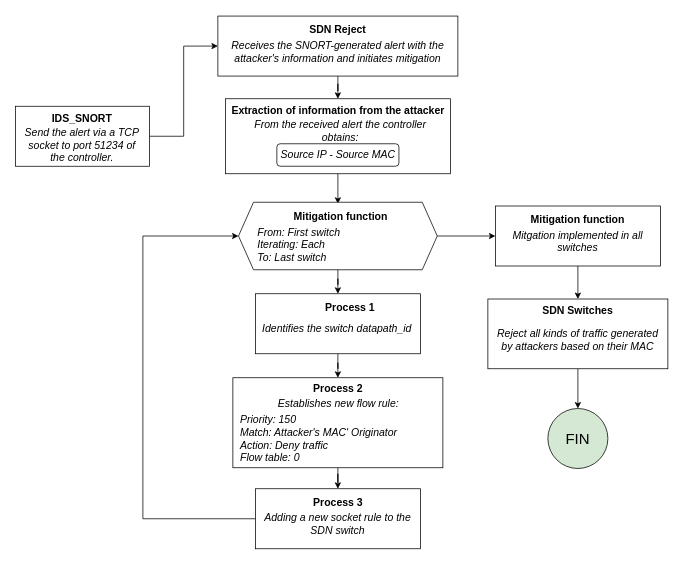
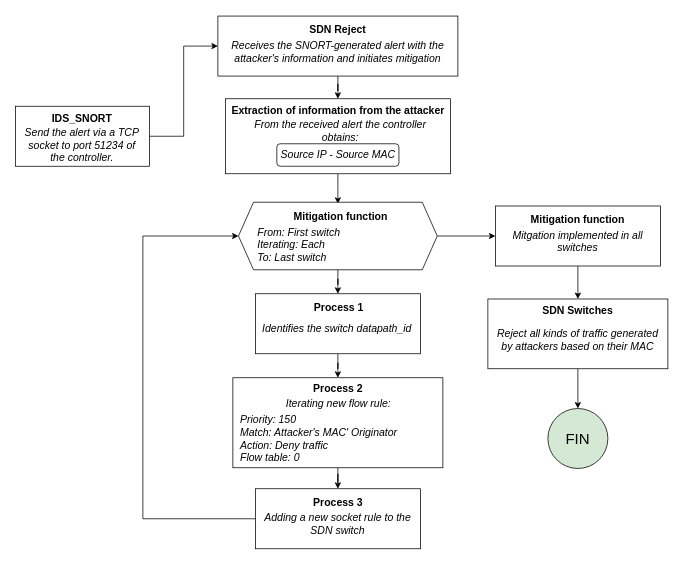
  <mxCell id="0" />
  <mxCell id="1" parent="0" />
  <mxCell id="2" style="edgeStyle=orthogonalEdgeStyle;rounded=0;orthogonalLoop=1;jettySize=auto;html=1;entryX=0;entryY=0.5;entryDx=0;entryDy=0;" parent="1" source="3" target="7" edge="1"><mxGeometry relative="1" as="geometry" /></mxCell>
  <mxCell id="3" value="" style="rounded=0;whiteSpace=wrap;html=1;" parent="1" vertex="1"><mxGeometry x="20" y="141" width="178.76" height="80" as="geometry" /></mxCell>
  <mxCell id="4" value="&lt;span style=&quot;font-size: 14px;&quot;&gt;&lt;b&gt;IDS_SNORT&lt;/b&gt;&lt;/span&gt;" style="text;html=1;align=center;verticalAlign=middle;whiteSpace=wrap;rounded=0;fontFamily=Helvetica;fontSize=26;fontColor=default;" parent="1" vertex="1"><mxGeometry x="50.19" y="143.75" width="118.38" height="20" as="geometry" /></mxCell>
  <mxCell id="5" value="&lt;div&gt;&lt;span style=&quot;font-size: 14px; font-weight: 400;&quot;&gt;&lt;i&gt;Send the alert via a TCP socket to port 51234 of the controller.&lt;/i&gt;&lt;/span&gt;&lt;/div&gt;&lt;div&gt;&lt;br&gt;&lt;/div&gt;" style="text;whiteSpace=wrap;html=1;align=center;fontStyle=1;fontSize=10;" parent="1" vertex="1"><mxGeometry x="29.38" y="160.75" width="160" height="40.5" as="geometry" /></mxCell>
  <mxCell id="6" value="" style="edgeStyle=orthogonalEdgeStyle;rounded=0;orthogonalLoop=1;jettySize=auto;html=1;" parent="1" source="7" target="11" edge="1"><mxGeometry relative="1" as="geometry" /></mxCell>
  <mxCell id="7" value="" style="rounded=0;whiteSpace=wrap;html=1;" parent="1" vertex="1"><mxGeometry x="290" y="20.75" width="320" height="80" as="geometry" /></mxCell>
  <mxCell id="8" value="&lt;span style=&quot;font-size: 14px;&quot;&gt;&lt;b&gt;SDN Reject&lt;/b&gt;&lt;/span&gt;" style="text;html=1;align=center;verticalAlign=middle;whiteSpace=wrap;rounded=0;fontFamily=Helvetica;fontSize=26;fontColor=default;" parent="1" vertex="1"><mxGeometry x="390.81" y="24.75" width="118.38" height="20" as="geometry" /></mxCell>
  <mxCell id="9" value="&lt;div&gt;&lt;span style=&quot;font-size: 14px; font-weight: 400;&quot;&gt;&lt;i&gt;Receives the SNORT-generated alert with the attacker's information and initiates mitigation&lt;/i&gt;&lt;/span&gt;&lt;/div&gt;&lt;div&gt;&lt;br&gt;&lt;/div&gt;" style="text;whiteSpace=wrap;html=1;align=center;fontStyle=1;fontSize=10;" parent="1" vertex="1"><mxGeometry x="299.99" y="44.75" width="300" height="50" as="geometry" /></mxCell>
  <mxCell id="10" value="" style="edgeStyle=orthogonalEdgeStyle;rounded=0;orthogonalLoop=1;jettySize=auto;html=1;" parent="1" source="11" edge="1"><mxGeometry relative="1" as="geometry"><mxPoint x="450.01" y="271" as="targetPoint" /></mxGeometry></mxCell>
  <mxCell id="11" value="" style="rounded=0;whiteSpace=wrap;html=1;" parent="1" vertex="1"><mxGeometry x="300" y="131" width="300" height="100" as="geometry" /></mxCell>
  <mxCell id="12" value="&lt;span style=&quot;font-size: 14px;&quot;&gt;&lt;b&gt;Extraction of information from the attacker&lt;/b&gt;&lt;/span&gt;" style="text;html=1;align=center;verticalAlign=middle;whiteSpace=wrap;rounded=0;fontFamily=Helvetica;fontSize=26;fontColor=default;" parent="1" vertex="1"><mxGeometry x="303.21" y="133" width="294.79" height="20" as="geometry" /></mxCell>
  <mxCell id="13" value="&lt;span style=&quot;font-size: 14px; font-weight: 400;&quot;&gt;&lt;i&gt;From the received alert the controller obtains:&lt;/i&gt;&lt;/span&gt;" style="text;whiteSpace=wrap;html=1;align=center;fontStyle=1;fontSize=10;" parent="1" vertex="1"><mxGeometry x="321" y="151" width="265" height="36" as="geometry" /></mxCell>
  <mxCell id="14" value="&lt;span style=&quot;font-size: 14px; font-weight: 400;&quot;&gt;&lt;i&gt;Source IP - Source MAC&lt;/i&gt;&lt;/span&gt;" style="text;whiteSpace=wrap;html=1;align=center;fontStyle=1;fontSize=10;rounded=1;strokeColor=default;" parent="1" vertex="1"><mxGeometry x="368.61" y="191" width="162.79" height="30" as="geometry" /></mxCell>
  <mxCell id="15" value="" style="edgeStyle=orthogonalEdgeStyle;rounded=0;orthogonalLoop=1;jettySize=auto;html=1;" parent="1" source="17" target="21" edge="1"><mxGeometry relative="1" as="geometry" /></mxCell>
  <mxCell id="16" style="edgeStyle=orthogonalEdgeStyle;rounded=0;orthogonalLoop=1;jettySize=auto;html=1;entryX=0;entryY=0.5;entryDx=0;entryDy=0;" parent="1" source="17" target="34" edge="1"><mxGeometry relative="1" as="geometry" /></mxCell>
  <mxCell id="17" value="" style="shape=hexagon;perimeter=hexagonPerimeter2;whiteSpace=wrap;html=1;fixedSize=1;align=left;" parent="1" vertex="1"><mxGeometry x="317.51" y="269" width="264.99" height="90" as="geometry" /></mxCell>
  <mxCell id="18" value="&lt;div&gt;&lt;span style=&quot;font-size: 14px; font-weight: 400;&quot;&gt;&lt;i&gt;From: First switch&lt;/i&gt;&lt;/span&gt;&lt;/div&gt;&lt;div&gt;&lt;span style=&quot;font-size: 14px; font-weight: 400;&quot;&gt;&lt;i&gt;Iterating: Each&lt;/i&gt;&lt;/span&gt;&lt;/div&gt;&lt;div&gt;&lt;span style=&quot;font-size: 14px; font-weight: 400;&quot;&gt;&lt;i&gt;To: Last switch&lt;/i&gt;&lt;/span&gt;&lt;/div&gt;" style="text;whiteSpace=wrap;html=1;align=left;fontStyle=1;fontSize=10;" parent="1" vertex="1"><mxGeometry x="341.21" y="294" width="190.19" height="60" as="geometry" /></mxCell>
  <mxCell id="19" value="&lt;span style=&quot;font-size: 14px;&quot;&gt;&lt;b&gt;Mitigation function&lt;/b&gt;&lt;/span&gt;" style="text;html=1;align=center;verticalAlign=middle;whiteSpace=wrap;rounded=0;fontFamily=Helvetica;fontSize=26;fontColor=default;" parent="1" vertex="1"><mxGeometry x="368.61" y="274" width="169.6" height="20" as="geometry" /></mxCell>
  <mxCell id="20" value="" style="edgeStyle=orthogonalEdgeStyle;rounded=0;orthogonalLoop=1;jettySize=auto;html=1;" parent="1" source="21" target="26" edge="1"><mxGeometry relative="1" as="geometry" /></mxCell>
  <mxCell id="21" value="" style="rounded=0;whiteSpace=wrap;html=1;" parent="1" vertex="1"><mxGeometry x="340" y="391" width="220" height="80" as="geometry" /></mxCell>
- <mxCell id="22" value="&lt;span style=&quot;font-size: 14px;&quot;&gt;&lt;b&gt;Process 1&lt;/b&gt;&lt;/span&gt;" style="text;html=1;align=center;verticalAlign=middle;whiteSpace=wrap;rounded=0;fontFamily=Helvetica;fontSize=26;fontColor=default;" parent="1" vertex="1"><mxGeometry x="427.6" y="395" width="77.4" height="20" as="geometry" /></mxCell>
+ <mxCell id="22" value="&lt;span style=&quot;font-size: 14px;&quot;&gt;&lt;b&gt;Process 1&lt;/b&gt;&lt;/span&gt;" style="text;html=1;align=center;verticalAlign=middle;whiteSpace=wrap;rounded=0;fontFamily=Helvetica;fontSize=26;fontColor=default;" parent="1" vertex="1"><mxGeometry x="412.6" y="395" width="77.4" height="20" as="geometry" /></mxCell>
  <mxCell id="23" value="&lt;span style=&quot;font-size: 14px; font-weight: 400;&quot;&gt;&lt;i&gt;Identifies the switch datapath_id&lt;/i&gt;&lt;/span&gt;" style="text;whiteSpace=wrap;html=1;align=center;fontStyle=1;fontSize=10;" parent="1" vertex="1"><mxGeometry x="344.01" y="421.5" width="210" height="46" as="geometry" /></mxCell>
  <mxCell id="24" style="edgeStyle=orthogonalEdgeStyle;rounded=0;orthogonalLoop=1;jettySize=auto;html=1;entryX=0.5;entryY=0;entryDx=0;entryDy=0;" parent="1" source="25" target="30" edge="1"><mxGeometry relative="1" as="geometry" /></mxCell>
  <mxCell id="25" value="" style="rounded=0;whiteSpace=wrap;html=1;" parent="1" vertex="1"><mxGeometry x="310" y="503" width="280" height="120" as="geometry" /></mxCell>
  <mxCell id="26" value="&lt;b style=&quot;font-size: 14px;&quot;&gt;Process 2&lt;/b&gt;" style="text;html=1;align=center;verticalAlign=middle;whiteSpace=wrap;rounded=0;fontFamily=Helvetica;fontSize=26;fontColor=default;" parent="1" vertex="1"><mxGeometry x="407.61" y="503" width="84.81" height="20" as="geometry" /></mxCell>
- <mxCell id="27" value="&lt;div style=&quot;text-align: center;&quot;&gt;&lt;i style=&quot;&quot;&gt;&lt;span style=&quot;font-size: 14px; font-weight: 400;&quot;&gt;Establishes new flow rule:&lt;/span&gt;&lt;br&gt;&lt;/i&gt;&lt;/div&gt;" style="text;whiteSpace=wrap;html=1;align=center;fontStyle=1;fontSize=10;" parent="1" vertex="1"><mxGeometry x="341.21" y="523" width="220" height="46" as="geometry" /></mxCell>
+ <mxCell id="27" value="&lt;div style=&quot;text-align: center;&quot;&gt;&lt;i style=&quot;&quot;&gt;&lt;span style=&quot;font-size: 14px; font-weight: 400;&quot;&gt;Iterating new flow rule:&lt;/span&gt;&lt;br&gt;&lt;/i&gt;&lt;/div&gt;" style="text;whiteSpace=wrap;html=1;align=center;fontStyle=1;fontSize=10;" parent="1" vertex="1"><mxGeometry x="341.21" y="523" width="220" height="46" as="geometry" /></mxCell>
  <mxCell id="28" value="&lt;div style=&quot;&quot;&gt;&lt;span style=&quot;font-size: 14px; font-weight: 400;&quot;&gt;&lt;i&gt;Priority: 150&lt;br&gt;Match: Attacker's MAC' Originator&lt;/i&gt;&lt;/span&gt;&lt;/div&gt;&lt;div style=&quot;&quot;&gt;&lt;span style=&quot;font-size: 14px; font-weight: 400;&quot;&gt;&lt;i&gt;Action: Deny traffic&lt;/i&gt;&lt;/span&gt;&lt;/div&gt;&lt;div style=&quot;&quot;&gt;&lt;span style=&quot;font-size: 14px; font-weight: 400;&quot;&gt;&lt;i&gt;Flow table: 0&lt;/i&gt;&lt;/span&gt;&lt;/div&gt;" style="text;whiteSpace=wrap;html=1;align=left;fontStyle=1;fontSize=10;" parent="1" vertex="1"><mxGeometry x="317.51" y="544" width="263" height="71" as="geometry" /></mxCell>
  <mxCell id="29" style="edgeStyle=orthogonalEdgeStyle;rounded=0;orthogonalLoop=1;jettySize=auto;html=1;entryX=0;entryY=0.5;entryDx=0;entryDy=0;" parent="1" source="30" target="17" edge="1"><mxGeometry relative="1" as="geometry"><Array as="points"><mxPoint x="190" y="691" /><mxPoint x="190" y="314" /></Array></mxGeometry></mxCell>
  <mxCell id="30" value="" style="rounded=0;whiteSpace=wrap;html=1;" parent="1" vertex="1"><mxGeometry x="340.01" y="651" width="220" height="80" as="geometry" /></mxCell>
  <mxCell id="31" value="&lt;b style=&quot;font-size: 14px;&quot;&gt;Process 3&lt;/b&gt;" style="text;html=1;align=center;verticalAlign=middle;whiteSpace=wrap;rounded=0;fontFamily=Helvetica;fontSize=26;fontColor=default;" parent="1" vertex="1"><mxGeometry x="412.61" y="655" width="74.79" height="20" as="geometry" /></mxCell>
  <mxCell id="32" value="&lt;span style=&quot;font-size: 14px; font-weight: 400;&quot;&gt;&lt;i&gt;Adding a new socket rule to the SDN switch&lt;/i&gt;&lt;/span&gt;" style="text;whiteSpace=wrap;html=1;align=center;fontStyle=1;fontSize=10;" parent="1" vertex="1"><mxGeometry x="340.01" y="675" width="220" height="46" as="geometry" /></mxCell>
  <mxCell id="33" value="" style="edgeStyle=orthogonalEdgeStyle;rounded=0;orthogonalLoop=1;jettySize=auto;html=1;" parent="1" source="34" target="38" edge="1"><mxGeometry relative="1" as="geometry" /></mxCell>
  <mxCell id="34" value="" style="rounded=0;whiteSpace=wrap;html=1;" parent="1" vertex="1"><mxGeometry x="660" y="274" width="220" height="80" as="geometry" /></mxCell>
  <mxCell id="35" value="&lt;span style=&quot;font-size: 14px; font-weight: 400;&quot;&gt;&lt;i&gt;Mitgation implemented in all switches&lt;/i&gt;&lt;/span&gt;" style="text;whiteSpace=wrap;html=1;align=center;fontStyle=1;fontSize=10;" parent="1" vertex="1"><mxGeometry x="675" y="298" width="190" height="46" as="geometry" /></mxCell>
  <mxCell id="36" value="&lt;span style=&quot;font-size: 14px;&quot;&gt;&lt;b&gt;Mitigation function&lt;/b&gt;&lt;/span&gt;" style="text;html=1;align=center;verticalAlign=middle;whiteSpace=wrap;rounded=0;fontFamily=Helvetica;fontSize=26;fontColor=default;" parent="1" vertex="1"><mxGeometry x="685.2" y="278" width="169.6" height="20" as="geometry" /></mxCell>
  <mxCell id="37" style="edgeStyle=orthogonalEdgeStyle;rounded=0;orthogonalLoop=1;jettySize=auto;html=1;entryX=0.5;entryY=0;entryDx=0;entryDy=0;" parent="1" source="38" target="41" edge="1"><mxGeometry relative="1" as="geometry" /></mxCell>
  <mxCell id="38" value="" style="rounded=0;whiteSpace=wrap;html=1;" parent="1" vertex="1"><mxGeometry x="650" y="398" width="240" height="93" as="geometry" /></mxCell>
  <mxCell id="39" value="&lt;span style=&quot;font-size: 14px;&quot;&gt;&lt;b&gt;SDN Switches&lt;/b&gt;&lt;/span&gt;" style="text;html=1;align=center;verticalAlign=middle;whiteSpace=wrap;rounded=0;fontFamily=Helvetica;fontSize=26;fontColor=default;" parent="1" vertex="1"><mxGeometry x="685.2" y="400" width="169.6" height="20" as="geometry" /></mxCell>
  <mxCell id="40" value="&lt;span style=&quot;font-size: 14px; font-weight: 400;&quot;&gt;&lt;i&gt;Reject all kinds of traffic generated by attackers based on their MAC&lt;/i&gt;&lt;/span&gt;" style="text;whiteSpace=wrap;html=1;align=center;fontStyle=1;fontSize=10;" parent="1" vertex="1"><mxGeometry x="655" y="429" width="230" height="56" as="geometry" /></mxCell>
  <mxCell id="41" value="&lt;font style=&quot;font-size: 20px;&quot;&gt;FIN&lt;/font&gt;" style="ellipse;whiteSpace=wrap;html=1;aspect=fixed;fillColor=#d5e8d4;" parent="1" vertex="1"><mxGeometry x="730" y="544" width="80" height="80" as="geometry" /></mxCell>
